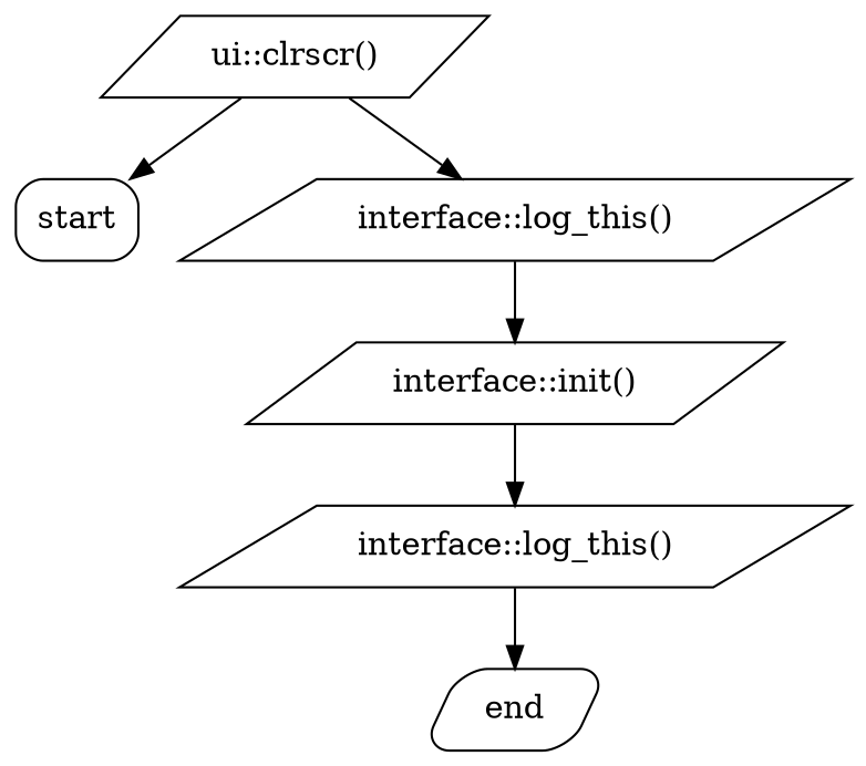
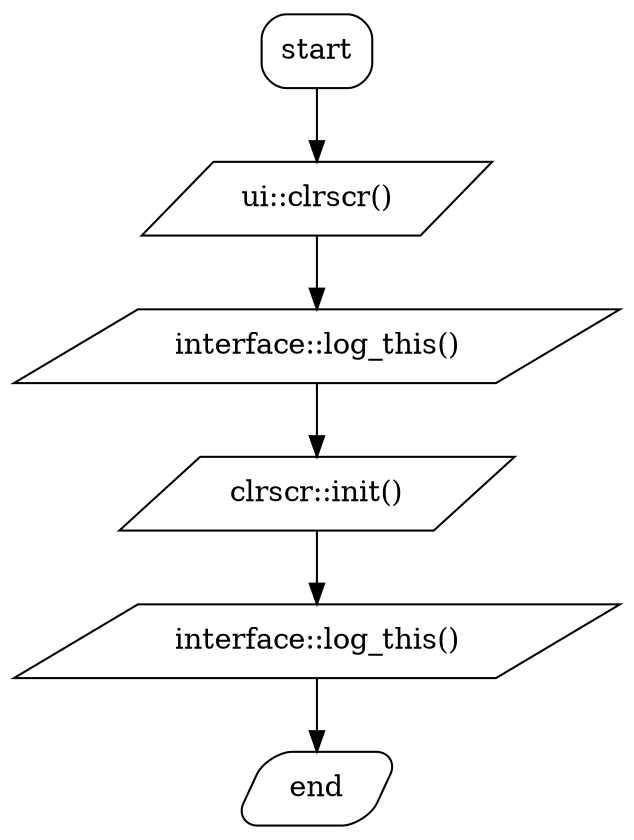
  digraph {
    fontname="SFFlorencesans.ttf"
    node [shape=parallelogram]
    start [shape=box style=rounded]
    n2 [label="ui::clrscr()"]
    n3 [label="interface::log_this()"]
    end [style=rounded]
-   n5 [label="interface::init()"]
+   n5 [label="clrscr::init()"]
    n6 [label="interface::log_this()"]
-   n2 -> start
+   start -> n2
    n2 -> n3
    n3 -> n5
    n5 -> n6
    n6 -> end
  }
